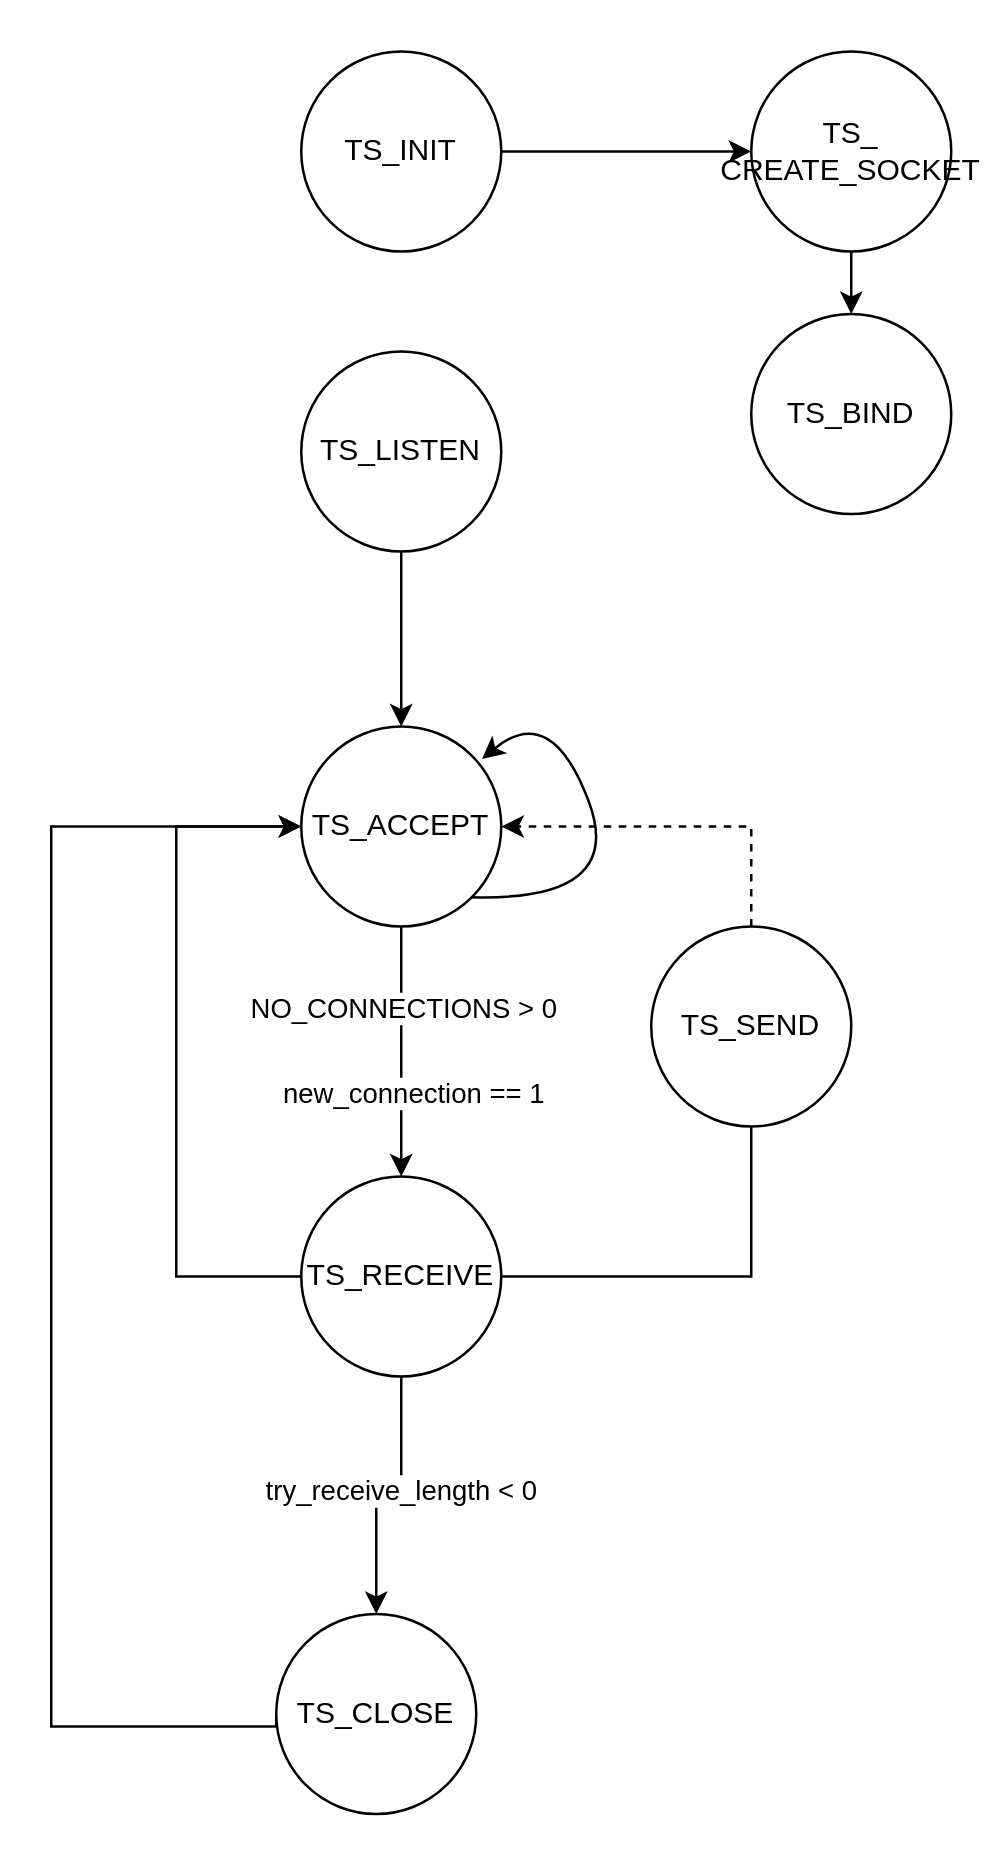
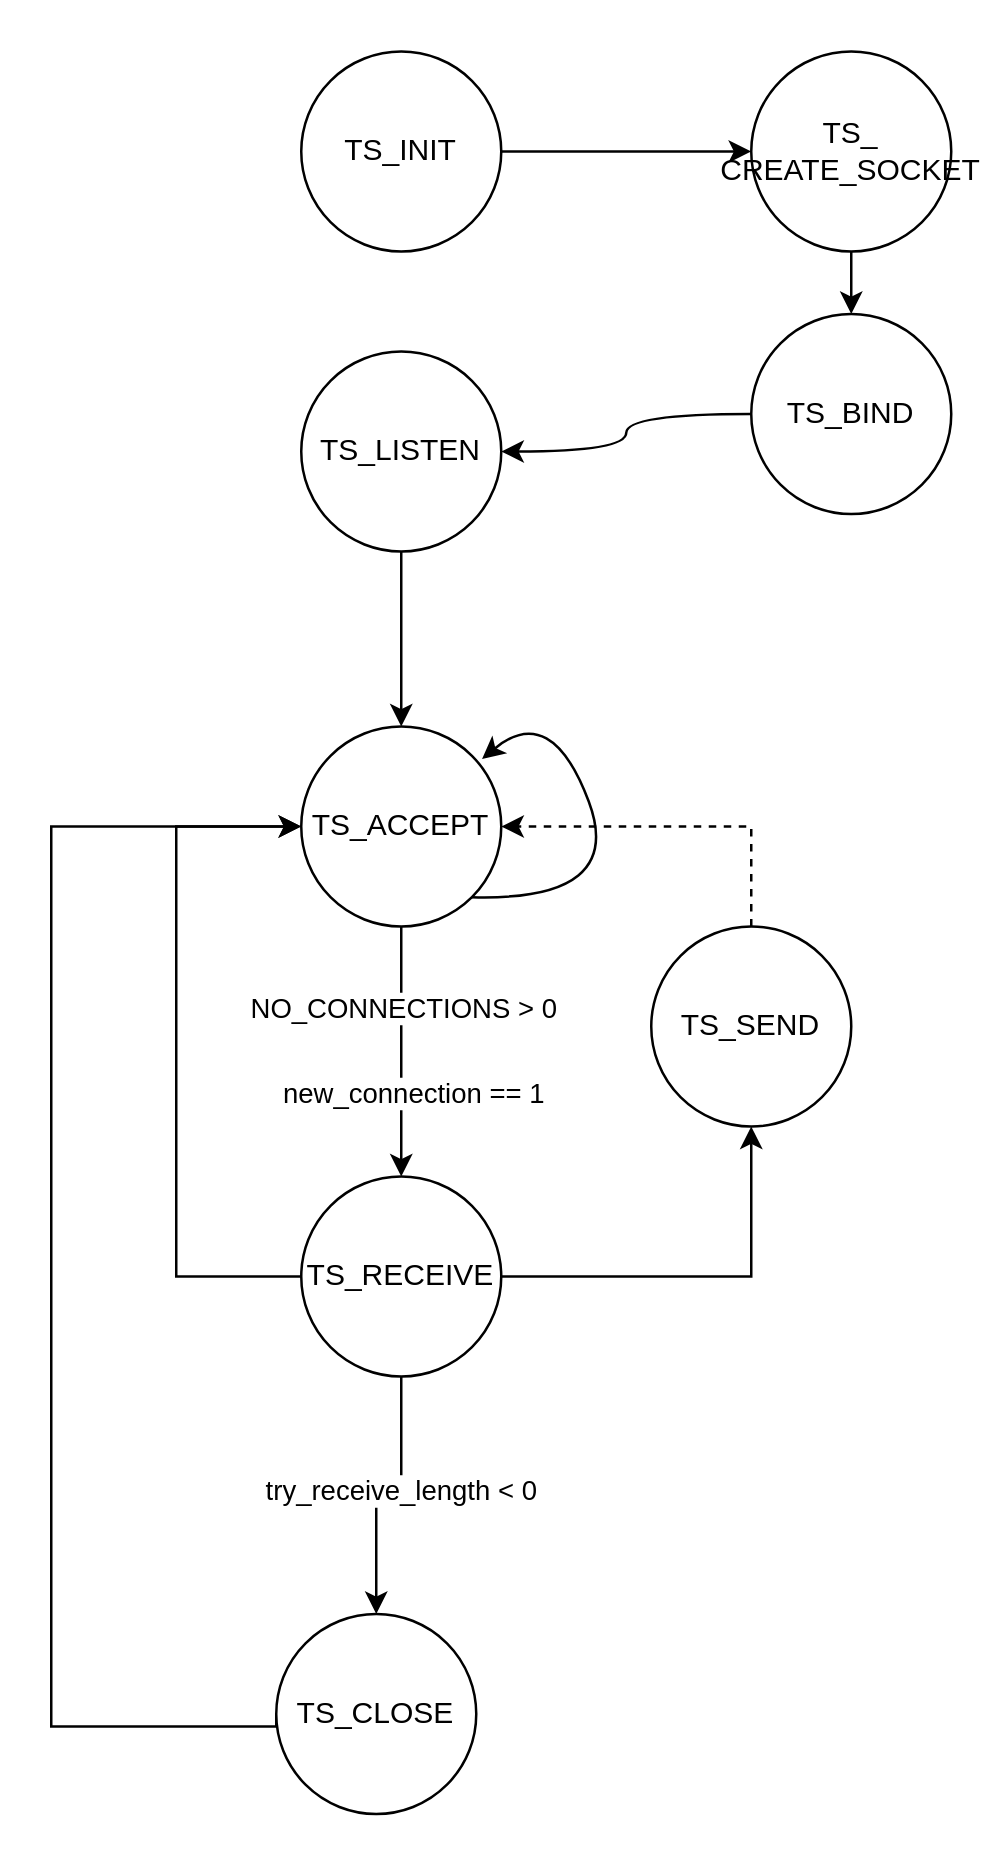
  <mxCell id="0" />
  <mxCell id="1" parent="0" />
  <mxCell id="2" style="edgeStyle=orthogonalEdgeStyle;rounded=0;orthogonalLoop=1;jettySize=auto;html=1;curved=1;" edge="1" parent="1" source="3" target="11"><mxGeometry relative="1" as="geometry" /></mxCell>
  <mxCell id="3" value="TS_INIT" style="ellipse;whiteSpace=wrap;html=1;aspect=fixed;" vertex="1" parent="1"><mxGeometry x="120" y="20" width="80" height="80" as="geometry" /></mxCell>
  <mxCell id="4" style="edgeStyle=orthogonalEdgeStyle;rounded=0;orthogonalLoop=1;jettySize=auto;html=1;curved=1;" edge="1" parent="1" source="5" target="9"><mxGeometry relative="1" as="geometry" /></mxCell>
  <mxCell id="5" value="TS_LISTEN" style="ellipse;whiteSpace=wrap;html=1;aspect=fixed;" vertex="1" parent="1"><mxGeometry x="120" y="140" width="80" height="80" as="geometry" /></mxCell>
  <mxCell id="6" style="edgeStyle=orthogonalEdgeStyle;rounded=0;orthogonalLoop=1;jettySize=auto;html=1;curved=1;" edge="1" parent="1" source="9" target="18"><mxGeometry relative="1" as="geometry" /></mxCell>
  <mxCell id="7" value="NO_CONNECTIONS &amp;gt; 0" style="edgeLabel;html=1;align=center;verticalAlign=middle;resizable=0;points=[];" vertex="1" connectable="0" parent="6"><mxGeometry x="-0.456" relative="1" as="geometry"><mxPoint y="5" as="offset" /></mxGeometry></mxCell>
  <mxCell id="8" value="new_connection == 1" style="edgeLabel;html=1;align=center;verticalAlign=middle;resizable=0;points=[];" vertex="1" connectable="0" parent="6"><mxGeometry x="0.34" y="4" relative="1" as="geometry"><mxPoint y="-1" as="offset" /></mxGeometry></mxCell>
  <mxCell id="9" value="TS_ACCEPT" style="ellipse;whiteSpace=wrap;html=1;aspect=fixed;" vertex="1" parent="1"><mxGeometry x="120" y="290" width="80" height="80" as="geometry" /></mxCell>
  <mxCell id="10" style="edgeStyle=orthogonalEdgeStyle;rounded=0;orthogonalLoop=1;jettySize=auto;html=1;curved=1;" edge="1" parent="1" source="11" target="13"><mxGeometry relative="1" as="geometry" /></mxCell>
  <mxCell id="11" value="TS_&lt;br&gt;CREATE_SOCKET" style="ellipse;whiteSpace=wrap;html=1;aspect=fixed;" vertex="1" parent="1"><mxGeometry x="300" y="20" width="80" height="80" as="geometry" /></mxCell>
+ <mxCell id="12" style="edgeStyle=orthogonalEdgeStyle;rounded=0;orthogonalLoop=1;jettySize=auto;html=1;curved=1;" edge="1" parent="1" source="13" target="5"><mxGeometry relative="1" as="geometry" /></mxCell>
  <mxCell id="13" value="TS_BIND" style="ellipse;whiteSpace=wrap;html=1;aspect=fixed;" vertex="1" parent="1"><mxGeometry x="300" y="125" width="80" height="80" as="geometry" /></mxCell>
- <mxCell id="14" style="edgeStyle=orthogonalEdgeStyle;rounded=0;orthogonalLoop=1;jettySize=auto;html=1;endArrow=none;" edge="1" parent="1" source="18" target="20"><mxGeometry relative="1" as="geometry" /></mxCell>
+ <mxCell id="14" style="edgeStyle=orthogonalEdgeStyle;rounded=0;orthogonalLoop=1;jettySize=auto;html=1;" edge="1" parent="1" source="18" target="20"><mxGeometry relative="1" as="geometry" /></mxCell>
  <mxCell id="15" style="edgeStyle=elbowEdgeStyle;rounded=0;orthogonalLoop=1;jettySize=auto;html=1;entryX=0;entryY=0.5;entryDx=0;entryDy=0;exitX=0;exitY=0.5;exitDx=0;exitDy=0;" edge="1" parent="1" source="18" target="9"><mxGeometry relative="1" as="geometry"><Array as="points"><mxPoint x="70" y="400" /></Array></mxGeometry></mxCell>
  <mxCell id="16" style="edgeStyle=orthogonalEdgeStyle;rounded=0;orthogonalLoop=1;jettySize=auto;html=1;" edge="1" parent="1" source="18" target="22"><mxGeometry relative="1" as="geometry" /></mxCell>
  <mxCell id="17" value="try_receive_length &amp;lt; 0" style="edgeLabel;html=1;align=center;verticalAlign=middle;resizable=0;points=[];" vertex="1" connectable="0" parent="16"><mxGeometry x="-0.085" y="-1" relative="1" as="geometry"><mxPoint y="-1" as="offset" /></mxGeometry></mxCell>
  <mxCell id="18" value="TS_RECEIVE" style="ellipse;whiteSpace=wrap;html=1;aspect=fixed;" vertex="1" parent="1"><mxGeometry x="120" y="470" width="80" height="80" as="geometry" /></mxCell>
  <mxCell id="19" style="edgeStyle=orthogonalEdgeStyle;rounded=0;orthogonalLoop=1;jettySize=auto;html=1;entryX=1;entryY=0.5;entryDx=0;entryDy=0;elbow=vertical;exitX=0.5;exitY=0;exitDx=0;exitDy=0;dashed=1;" edge="1" parent="1" source="20" target="9"><mxGeometry relative="1" as="geometry" /></mxCell>
  <mxCell id="20" value="TS_SEND" style="ellipse;whiteSpace=wrap;html=1;aspect=fixed;" vertex="1" parent="1"><mxGeometry x="260" y="370" width="80" height="80" as="geometry" /></mxCell>
  <mxCell id="21" style="edgeStyle=orthogonalEdgeStyle;rounded=0;orthogonalLoop=1;jettySize=auto;html=1;entryX=0;entryY=0.5;entryDx=0;entryDy=0;exitX=0;exitY=0.5;exitDx=0;exitDy=0;" edge="1" parent="1" source="22" target="9"><mxGeometry relative="1" as="geometry"><Array as="points"><mxPoint x="20" y="690" /><mxPoint x="20" y="330" /></Array></mxGeometry></mxCell>
  <mxCell id="22" value="TS_CLOSE" style="ellipse;whiteSpace=wrap;html=1;aspect=fixed;" vertex="1" parent="1"><mxGeometry x="110" y="645" width="80" height="80" as="geometry" /></mxCell>
  <mxCell id="23" value="" style="curved=1;endArrow=classic;html=1;rounded=0;exitX=1;exitY=1;exitDx=0;exitDy=0;entryX=0.904;entryY=0.163;entryDx=0;entryDy=0;entryPerimeter=0;" edge="1" parent="1" source="9" target="9"><mxGeometry width="50" height="50" relative="1" as="geometry"><mxPoint x="260" y="300" as="sourcePoint" /><mxPoint x="310" y="250" as="targetPoint" /><Array as="points"><mxPoint x="250" y="360" /><mxPoint x="220" y="280" /></Array></mxGeometry></mxCell>
